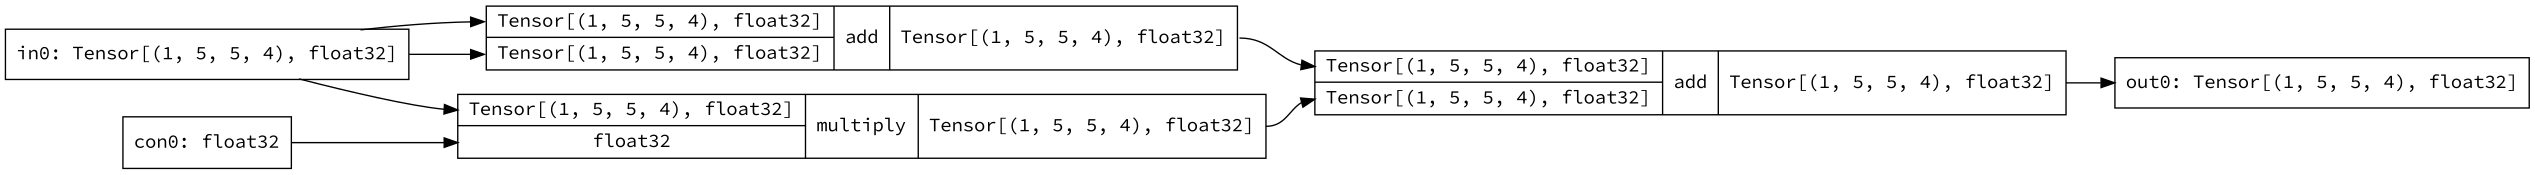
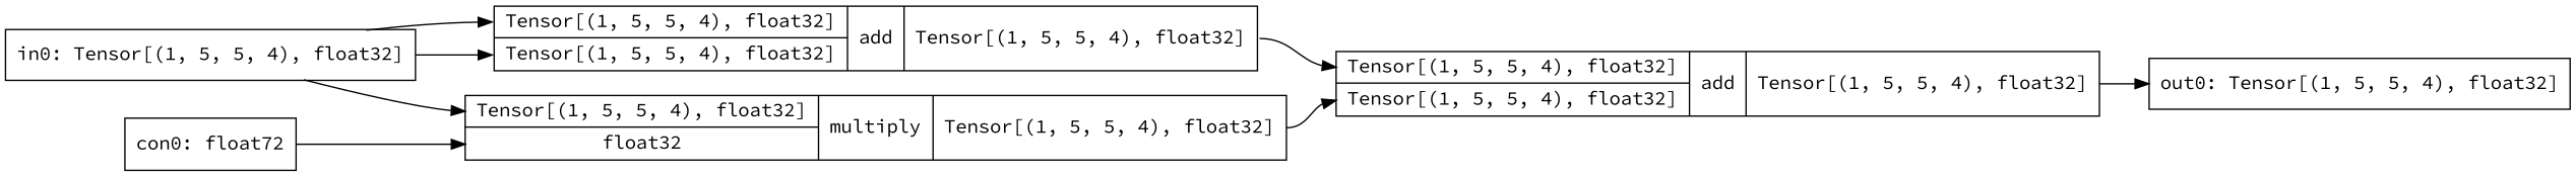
  digraph {
    rankdir=LR
    fontname="Source Code Pro"
    node [fontname="Source Code Pro" shape=record]
    edge [headport=i0 fontname="Source Code Pro"]
    n1 [label="in0: Tensor[(1, 5, 5, 4), float32]"]
    n2 [label="{{<i0>Tensor[(1, 5, 5, 4), float32]|<i1>Tensor[(1, 5, 5, 4), float32]}|add\n|{<o0>Tensor[(1, 5, 5, 4), float32]}}"]
    n3 [label="{{<i0>Tensor[(1, 5, 5, 4), float32]|<i1>float32}|multiply\n|{<o0>Tensor[(1, 5, 5, 4), float32]}}"]
    n4 [label="{{<i0>Tensor[(1, 5, 5, 4), float32]|<i1>Tensor[(1, 5, 5, 4), float32]}|add\n|{<o0>Tensor[(1, 5, 5, 4), float32]}}"]
-   n5 [label="con0: float32"]
+   n5 [label="con0: float72"]
    n6 [label="out0: Tensor[(1, 5, 5, 4), float32]"]
    n1 -> n2
    n1 -> n2 [headport=i1]
    n1 -> n3
    n2 -> n4 [tailport=o0]
    n3 -> n4 [headport=i1 tailport=o0]
    n4 -> n6 [tailport=o0 headport=""]
    n5 -> n3 [headport=i1]
  }
